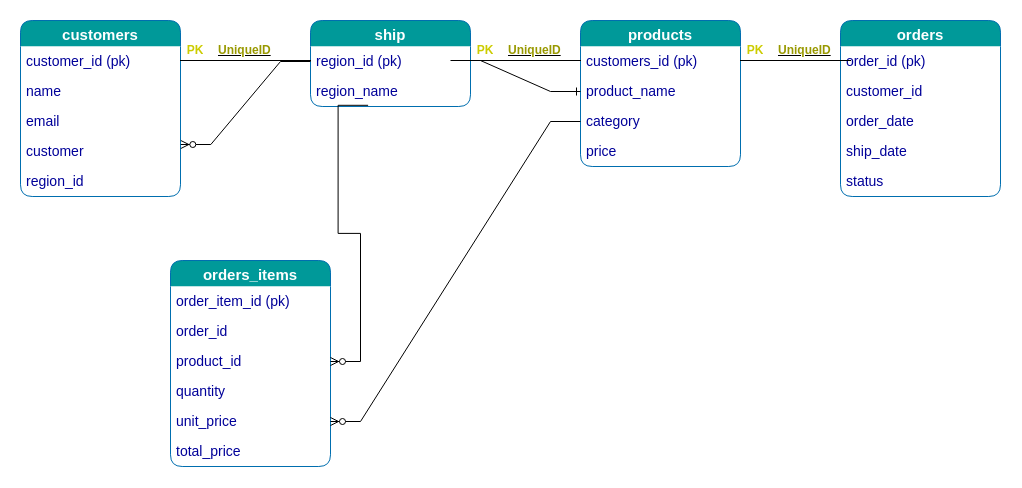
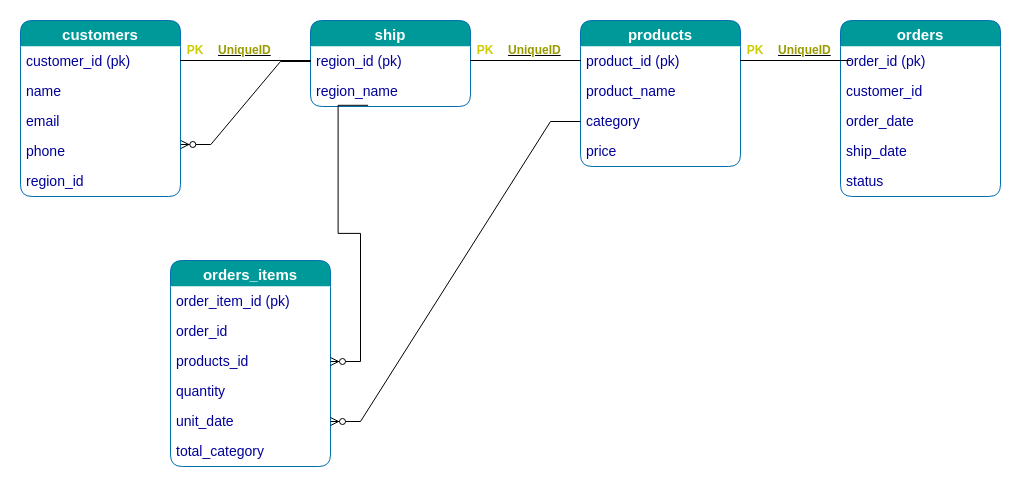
  <mxCell id="0" />
  <mxCell id="1" parent="0" />
  <mxCell id="2" value="ship" style="swimlane;fontStyle=1;childLayout=stackLayout;horizontal=1;startSize=26;horizontalStack=0;resizeParent=1;resizeParentMax=0;resizeLast=0;collapsible=1;marginBottom=0;align=center;fontSize=15;swimlaneFillColor=#FFFFFF;swimlaneLine=0;rounded=1;shadow=0;fillColor=#009999;fontColor=#ffffff;strokeColor=#006EAF;" vertex="1" parent="1"><mxGeometry x="310" y="20" width="160" height="86" as="geometry" /></mxCell>
  <mxCell id="3" value="&lt;font style=&quot;color: rgb(0, 0, 153);&quot;&gt;region_id (pk)&lt;/font&gt;" style="text;strokeColor=none;fillColor=none;spacingLeft=4;spacingRight=4;overflow=hidden;rotatable=0;points=[[0,0.5],[1,0.5]];portConstraint=eastwest;fontSize=14;whiteSpace=wrap;html=1;" vertex="1" parent="2"><mxGeometry y="26" width="160" height="30" as="geometry" /></mxCell>
  <mxCell id="4" value="&lt;font style=&quot;color: rgb(0, 0, 153);&quot;&gt;region_name&lt;/font&gt;" style="text;strokeColor=none;fillColor=none;spacingLeft=4;spacingRight=4;overflow=hidden;rotatable=0;points=[[0,0.5],[1,0.5]];portConstraint=eastwest;fontSize=14;whiteSpace=wrap;html=1;" vertex="1" parent="2"><mxGeometry y="56" width="160" height="30" as="geometry" /></mxCell>
  <mxCell id="5" value="customers" style="swimlane;fontStyle=1;childLayout=stackLayout;horizontal=1;startSize=26;horizontalStack=0;resizeParent=1;resizeParentMax=0;resizeLast=0;collapsible=1;marginBottom=0;align=center;fontSize=15;swimlaneFillColor=#FFFFFF;swimlaneLine=0;rounded=1;shadow=0;fillColor=#009999;fontColor=#FFFFFF;strokeColor=#006EAF;" vertex="1" parent="1"><mxGeometry x="20" y="20" width="160" height="176" as="geometry" /></mxCell>
  <mxCell id="6" value="&lt;font color=&quot;#000099&quot;&gt;customer_id (pk)&lt;/font&gt;&lt;div&gt;&lt;font color=&quot;#000099&quot;&gt;&lt;br&gt;&lt;/font&gt;&lt;/div&gt;" style="text;strokeColor=none;fillColor=none;spacingLeft=4;spacingRight=4;overflow=hidden;rotatable=0;points=[[0,0.5],[1,0.5]];portConstraint=eastwest;fontSize=14;whiteSpace=wrap;html=1;" vertex="1" parent="5"><mxGeometry y="26" width="160" height="30" as="geometry" /></mxCell>
  <mxCell id="7" value="&lt;font style=&quot;color: rgb(0, 0, 153);&quot;&gt;name&lt;/font&gt;" style="text;strokeColor=none;fillColor=none;spacingLeft=4;spacingRight=4;overflow=hidden;rotatable=0;points=[[0,0.5],[1,0.5]];portConstraint=eastwest;fontSize=14;whiteSpace=wrap;html=1;" vertex="1" parent="5"><mxGeometry y="56" width="160" height="30" as="geometry" /></mxCell>
  <mxCell id="8" value="&lt;font style=&quot;color: rgb(0, 0, 153);&quot;&gt;email&lt;/font&gt;" style="text;strokeColor=none;fillColor=none;spacingLeft=4;spacingRight=4;overflow=hidden;rotatable=0;points=[[0,0.5],[1,0.5]];portConstraint=eastwest;fontSize=14;whiteSpace=wrap;html=1;" vertex="1" parent="5"><mxGeometry y="86" width="160" height="30" as="geometry" /></mxCell>
- <mxCell id="9" value="&lt;font style=&quot;color: rgb(0, 0, 153);&quot;&gt;customer&lt;/font&gt;" style="text;strokeColor=none;fillColor=none;spacingLeft=4;spacingRight=4;overflow=hidden;rotatable=0;points=[[0,0.5],[1,0.5]];portConstraint=eastwest;fontSize=14;whiteSpace=wrap;html=1;" vertex="1" parent="5"><mxGeometry y="116" width="160" height="30" as="geometry" /></mxCell>
+ <mxCell id="9" value="&lt;font style=&quot;color: rgb(0, 0, 153);&quot;&gt;phone&lt;/font&gt;" style="text;strokeColor=none;fillColor=none;spacingLeft=4;spacingRight=4;overflow=hidden;rotatable=0;points=[[0,0.5],[1,0.5]];portConstraint=eastwest;fontSize=14;whiteSpace=wrap;html=1;" vertex="1" parent="5"><mxGeometry y="116" width="160" height="30" as="geometry" /></mxCell>
  <mxCell id="10" value="&lt;font style=&quot;color: rgb(0, 0, 153);&quot;&gt;region_id&lt;/font&gt;" style="text;strokeColor=none;fillColor=none;spacingLeft=4;spacingRight=4;overflow=hidden;rotatable=0;points=[[0,0.5],[1,0.5]];portConstraint=eastwest;fontSize=14;whiteSpace=wrap;html=1;" vertex="1" parent="5"><mxGeometry y="146" width="160" height="30" as="geometry" /></mxCell>
  <mxCell id="11" value="products" style="swimlane;fontStyle=1;childLayout=stackLayout;horizontal=1;startSize=26;horizontalStack=0;resizeParent=1;resizeParentMax=0;resizeLast=0;collapsible=1;marginBottom=0;align=center;fontSize=15;swimlaneFillColor=#FFFFFF;swimlaneLine=0;rounded=1;shadow=0;fillColor=#009999;fontColor=#ffffff;strokeColor=#006EAF;" vertex="1" parent="1"><mxGeometry x="580" y="20" width="160" height="146" as="geometry" /></mxCell>
- <mxCell id="12" value="&lt;font color=&quot;#000099&quot;&gt;customers_id (pk)&lt;/font&gt;&lt;div&gt;&lt;font color=&quot;#000099&quot;&gt;&lt;br&gt;&lt;/font&gt;&lt;/div&gt;" style="text;strokeColor=none;fillColor=none;spacingLeft=4;spacingRight=4;overflow=hidden;rotatable=0;points=[[0,0.5],[1,0.5]];portConstraint=eastwest;fontSize=14;whiteSpace=wrap;html=1;" vertex="1" parent="11"><mxGeometry y="26" width="160" height="30" as="geometry" /></mxCell>
+ <mxCell id="12" value="&lt;font color=&quot;#000099&quot;&gt;product_id (pk)&lt;/font&gt;&lt;div&gt;&lt;font color=&quot;#000099&quot;&gt;&lt;br&gt;&lt;/font&gt;&lt;/div&gt;" style="text;strokeColor=none;fillColor=none;spacingLeft=4;spacingRight=4;overflow=hidden;rotatable=0;points=[[0,0.5],[1,0.5]];portConstraint=eastwest;fontSize=14;whiteSpace=wrap;html=1;" vertex="1" parent="11"><mxGeometry y="26" width="160" height="30" as="geometry" /></mxCell>
  <mxCell id="13" value="&lt;font style=&quot;color: rgb(0, 0, 153);&quot;&gt;product_name&lt;/font&gt;" style="text;strokeColor=none;fillColor=none;spacingLeft=4;spacingRight=4;overflow=hidden;rotatable=0;points=[[0,0.5],[1,0.5]];portConstraint=eastwest;fontSize=14;whiteSpace=wrap;html=1;" vertex="1" parent="11"><mxGeometry y="56" width="160" height="30" as="geometry" /></mxCell>
  <mxCell id="14" value="&lt;font color=&quot;#000099&quot;&gt;category&lt;/font&gt;" style="text;strokeColor=none;fillColor=none;spacingLeft=4;spacingRight=4;overflow=hidden;rotatable=0;points=[[0,0.5],[1,0.5]];portConstraint=eastwest;fontSize=14;whiteSpace=wrap;html=1;" vertex="1" parent="11"><mxGeometry y="86" width="160" height="30" as="geometry" /></mxCell>
  <mxCell id="15" value="&lt;font color=&quot;#000099&quot;&gt;price&lt;/font&gt;" style="text;strokeColor=none;fillColor=none;spacingLeft=4;spacingRight=4;overflow=hidden;rotatable=0;points=[[0,0.5],[1,0.5]];portConstraint=eastwest;fontSize=14;whiteSpace=wrap;html=1;" vertex="1" parent="11"><mxGeometry y="116" width="160" height="30" as="geometry" /></mxCell>
  <mxCell id="16" value="orders" style="swimlane;fontStyle=1;childLayout=stackLayout;horizontal=1;startSize=26;horizontalStack=0;resizeParent=1;resizeParentMax=0;resizeLast=0;collapsible=1;marginBottom=0;align=center;fontSize=15;swimlaneFillColor=#FFFFFF;swimlaneLine=0;rounded=1;shadow=0;fillColor=#009999;fontColor=#FFFFFF;strokeColor=#006EAF;" vertex="1" parent="1"><mxGeometry x="840" y="20" width="160" height="176" as="geometry" /></mxCell>
  <mxCell id="17" value="&lt;font color=&quot;#000099&quot;&gt;order_id (pk)&lt;/font&gt;" style="text;strokeColor=none;fillColor=none;spacingLeft=4;spacingRight=4;overflow=hidden;rotatable=0;points=[[0,0.5],[1,0.5]];portConstraint=eastwest;fontSize=14;whiteSpace=wrap;html=1;" vertex="1" parent="16"><mxGeometry y="26" width="160" height="30" as="geometry" /></mxCell>
  <mxCell id="18" value="&lt;font color=&quot;#000099&quot;&gt;customer_id&lt;/font&gt;" style="text;strokeColor=none;fillColor=none;spacingLeft=4;spacingRight=4;overflow=hidden;rotatable=0;points=[[0,0.5],[1,0.5]];portConstraint=eastwest;fontSize=14;whiteSpace=wrap;html=1;" vertex="1" parent="16"><mxGeometry y="56" width="160" height="30" as="geometry" /></mxCell>
  <mxCell id="19" value="&lt;font color=&quot;#000099&quot;&gt;order_date&lt;/font&gt;" style="text;strokeColor=none;fillColor=none;spacingLeft=4;spacingRight=4;overflow=hidden;rotatable=0;points=[[0,0.5],[1,0.5]];portConstraint=eastwest;fontSize=14;whiteSpace=wrap;html=1;" vertex="1" parent="16"><mxGeometry y="86" width="160" height="30" as="geometry" /></mxCell>
  <mxCell id="20" value="&lt;font color=&quot;#000099&quot;&gt;ship_date&lt;/font&gt;" style="text;strokeColor=none;fillColor=none;spacingLeft=4;spacingRight=4;overflow=hidden;rotatable=0;points=[[0,0.5],[1,0.5]];portConstraint=eastwest;fontSize=14;whiteSpace=wrap;html=1;" vertex="1" parent="16"><mxGeometry y="116" width="160" height="30" as="geometry" /></mxCell>
  <mxCell id="21" value="&lt;font color=&quot;#000099&quot;&gt;status&lt;/font&gt;" style="text;strokeColor=none;fillColor=none;spacingLeft=4;spacingRight=4;overflow=hidden;rotatable=0;points=[[0,0.5],[1,0.5]];portConstraint=eastwest;fontSize=14;whiteSpace=wrap;html=1;" vertex="1" parent="16"><mxGeometry y="146" width="160" height="30" as="geometry" /></mxCell>
  <mxCell id="22" value="orders_items" style="swimlane;fontStyle=1;childLayout=stackLayout;horizontal=1;startSize=26;horizontalStack=0;resizeParent=1;resizeParentMax=0;resizeLast=0;collapsible=1;marginBottom=0;align=center;fontSize=15;swimlaneFillColor=#FFFFFF;swimlaneLine=0;rounded=1;shadow=0;fillColor=#009999;fontColor=#FFFFFF;strokeColor=#006EAF;" vertex="1" parent="1"><mxGeometry x="170" y="260" width="160" height="206" as="geometry" /></mxCell>
  <mxCell id="23" value="&lt;font color=&quot;#000099&quot;&gt;order_item_id (pk)&lt;/font&gt;" style="text;strokeColor=none;fillColor=none;spacingLeft=4;spacingRight=4;overflow=hidden;rotatable=0;points=[[0,0.5],[1,0.5]];portConstraint=eastwest;fontSize=14;whiteSpace=wrap;html=1;" vertex="1" parent="22"><mxGeometry y="26" width="160" height="30" as="geometry" /></mxCell>
  <mxCell id="24" value="&lt;font color=&quot;#000099&quot;&gt;order_id&lt;/font&gt;" style="text;strokeColor=none;fillColor=none;spacingLeft=4;spacingRight=4;overflow=hidden;rotatable=0;points=[[0,0.5],[1,0.5]];portConstraint=eastwest;fontSize=14;whiteSpace=wrap;html=1;" vertex="1" parent="22"><mxGeometry y="56" width="160" height="30" as="geometry" /></mxCell>
- <mxCell id="25" value="&lt;font color=&quot;#000099&quot;&gt;product_id&lt;/font&gt;" style="text;strokeColor=none;fillColor=none;spacingLeft=4;spacingRight=4;overflow=hidden;rotatable=0;points=[[0,0.5],[1,0.5]];portConstraint=eastwest;fontSize=14;whiteSpace=wrap;html=1;" vertex="1" parent="22"><mxGeometry y="86" width="160" height="30" as="geometry" /></mxCell>
+ <mxCell id="25" value="&lt;font color=&quot;#000099&quot;&gt;products_id&lt;/font&gt;" style="text;strokeColor=none;fillColor=none;spacingLeft=4;spacingRight=4;overflow=hidden;rotatable=0;points=[[0,0.5],[1,0.5]];portConstraint=eastwest;fontSize=14;whiteSpace=wrap;html=1;" vertex="1" parent="22"><mxGeometry y="86" width="160" height="30" as="geometry" /></mxCell>
  <mxCell id="26" value="&lt;font color=&quot;#000099&quot;&gt;quantity&lt;/font&gt;" style="text;strokeColor=none;fillColor=none;spacingLeft=4;spacingRight=4;overflow=hidden;rotatable=0;points=[[0,0.5],[1,0.5]];portConstraint=eastwest;fontSize=14;whiteSpace=wrap;html=1;" vertex="1" parent="22"><mxGeometry y="116" width="160" height="30" as="geometry" /></mxCell>
- <mxCell id="27" value="&lt;font color=&quot;#000099&quot;&gt;unit_price&lt;/font&gt;" style="text;strokeColor=none;fillColor=none;spacingLeft=4;spacingRight=4;overflow=hidden;rotatable=0;points=[[0,0.5],[1,0.5]];portConstraint=eastwest;fontSize=14;whiteSpace=wrap;html=1;" vertex="1" parent="22"><mxGeometry y="146" width="160" height="30" as="geometry" /></mxCell>
- <mxCell id="28" value="&lt;font style=&quot;color: rgb(0, 0, 153);&quot;&gt;total_price&lt;/font&gt;" style="text;strokeColor=none;fillColor=none;spacingLeft=4;spacingRight=4;overflow=hidden;rotatable=0;points=[[0,0.5],[1,0.5]];portConstraint=eastwest;fontSize=14;whiteSpace=wrap;html=1;" vertex="1" parent="22"><mxGeometry y="176" width="160" height="30" as="geometry" /></mxCell>
+ <mxCell id="27" value="&lt;font color=&quot;#000099&quot;&gt;unit_date&lt;/font&gt;" style="text;strokeColor=none;fillColor=none;spacingLeft=4;spacingRight=4;overflow=hidden;rotatable=0;points=[[0,0.5],[1,0.5]];portConstraint=eastwest;fontSize=14;whiteSpace=wrap;html=1;" vertex="1" parent="22"><mxGeometry y="146" width="160" height="30" as="geometry" /></mxCell>
+ <mxCell id="28" value="&lt;font style=&quot;color: rgb(0, 0, 153);&quot;&gt;total_category&lt;/font&gt;" style="text;strokeColor=none;fillColor=none;spacingLeft=4;spacingRight=4;overflow=hidden;rotatable=0;points=[[0,0.5],[1,0.5]];portConstraint=eastwest;fontSize=14;whiteSpace=wrap;html=1;" vertex="1" parent="22"><mxGeometry y="176" width="160" height="30" as="geometry" /></mxCell>
  <mxCell id="29" value="" style="shape=table;startSize=0;container=1;collapsible=1;childLayout=tableLayout;fixedRows=1;rowLines=0;fontStyle=0;align=center;resizeLast=1;strokeColor=none;fillColor=none;collapsible=0;fontColor=#FF1ACF;dashed=1;dashPattern=8 8;" vertex="1" parent="1"><mxGeometry x="180" y="40" width="130" height="20" as="geometry" /></mxCell>
  <mxCell id="30" value="" style="shape=tableRow;horizontal=0;startSize=0;swimlaneHead=0;swimlaneBody=0;fillColor=none;collapsible=0;dropTarget=0;points=[[0,0.5],[1,0.5]];portConstraint=eastwest;top=0;left=0;right=0;bottom=1;" vertex="1" parent="29"><mxGeometry width="130" height="20" as="geometry" /></mxCell>
  <mxCell id="31" value="&lt;font style=&quot;color: rgb(204, 204, 0);&quot;&gt;PK&lt;/font&gt;" style="shape=partialRectangle;connectable=0;fillColor=none;top=0;left=0;bottom=0;right=0;fontStyle=1;overflow=hidden;whiteSpace=wrap;html=1;" vertex="1" parent="30"><mxGeometry width="30" height="20" as="geometry"><mxRectangle width="30" height="20" as="alternateBounds" /></mxGeometry></mxCell>
  <mxCell id="32" value="&lt;font style=&quot;color: rgb(153, 153, 0);&quot;&gt;UniqueID&lt;/font&gt;" style="shape=partialRectangle;connectable=0;fillColor=none;top=0;left=0;bottom=0;right=0;align=left;spacingLeft=6;fontStyle=5;overflow=hidden;whiteSpace=wrap;html=1;" vertex="1" parent="30"><mxGeometry x="30" width="100" height="20" as="geometry"><mxRectangle width="100" height="20" as="alternateBounds" /></mxGeometry></mxCell>
  <mxCell id="33" value="" style="edgeStyle=entityRelationEdgeStyle;fontSize=12;html=1;endArrow=ERzeroToMany;endFill=1;rounded=0;exitX=0;exitY=0.5;exitDx=0;exitDy=0;entryX=1.002;entryY=0.267;entryDx=0;entryDy=0;entryPerimeter=0;" edge="1" parent="1" source="3" target="9"><mxGeometry width="100" height="100" relative="1" as="geometry"><mxPoint x="80" y="236" as="sourcePoint" /><mxPoint x="290" y="160" as="targetPoint" /><Array as="points"><mxPoint x="200" y="120" /><mxPoint x="180" y="120" /></Array></mxGeometry></mxCell>
  <mxCell id="34" value="" style="edgeStyle=entityRelationEdgeStyle;fontSize=12;html=1;endArrow=ERzeroToMany;endFill=1;rounded=0;entryX=1;entryY=0.5;entryDx=0;entryDy=0;exitX=0.36;exitY=0.96;exitDx=0;exitDy=0;exitPerimeter=0;" edge="1" parent="1" source="4" target="25"><mxGeometry width="100" height="100" relative="1" as="geometry"><mxPoint x="500" y="240" as="sourcePoint" /><mxPoint x="370" y="323" as="targetPoint" /><Array as="points"><mxPoint x="430" y="90" /><mxPoint x="430" y="100" /><mxPoint x="390" y="299" /><mxPoint x="370" y="299" /></Array></mxGeometry></mxCell>
  <mxCell id="35" value="" style="shape=table;startSize=0;container=1;collapsible=1;childLayout=tableLayout;fixedRows=1;rowLines=0;fontStyle=0;align=center;resizeLast=1;strokeColor=none;fillColor=none;collapsible=0;fontColor=#FF1ACF;dashed=1;dashPattern=8 8;" vertex="1" parent="1"><mxGeometry x="470" y="40" width="110" height="20" as="geometry" /></mxCell>
  <mxCell id="36" value="" style="shape=tableRow;horizontal=0;startSize=0;swimlaneHead=0;swimlaneBody=0;fillColor=none;collapsible=0;dropTarget=0;points=[[0,0.5],[1,0.5]];portConstraint=eastwest;top=0;left=0;right=0;bottom=1;" vertex="1" parent="35"><mxGeometry width="110" height="20" as="geometry" /></mxCell>
  <mxCell id="37" value="&lt;font style=&quot;color: rgb(204, 204, 0);&quot;&gt;PK&lt;/font&gt;" style="shape=partialRectangle;connectable=0;fillColor=none;top=0;left=0;bottom=0;right=0;fontStyle=1;overflow=hidden;whiteSpace=wrap;html=1;" vertex="1" parent="36"><mxGeometry width="30" height="20" as="geometry"><mxRectangle width="30" height="20" as="alternateBounds" /></mxGeometry></mxCell>
  <mxCell id="38" value="&lt;font style=&quot;color: rgb(153, 153, 0);&quot;&gt;UniqueID&lt;/font&gt;" style="shape=partialRectangle;connectable=0;fillColor=none;top=0;left=0;bottom=0;right=0;align=left;spacingLeft=6;fontStyle=5;overflow=hidden;whiteSpace=wrap;html=1;" vertex="1" parent="36"><mxGeometry x="30" width="80" height="20" as="geometry"><mxRectangle width="80" height="20" as="alternateBounds" /></mxGeometry></mxCell>
  <mxCell id="39" value="" style="shape=table;startSize=0;container=1;collapsible=1;childLayout=tableLayout;fixedRows=1;rowLines=0;fontStyle=0;align=center;resizeLast=1;strokeColor=none;fillColor=none;collapsible=0;fontColor=#FF1ACF;dashed=1;dashPattern=8 8;" vertex="1" parent="1"><mxGeometry x="740" y="40" width="110" height="20" as="geometry" /></mxCell>
  <mxCell id="40" value="" style="shape=tableRow;horizontal=0;startSize=0;swimlaneHead=0;swimlaneBody=0;fillColor=none;collapsible=0;dropTarget=0;points=[[0,0.5],[1,0.5]];portConstraint=eastwest;top=0;left=0;right=0;bottom=1;" vertex="1" parent="39"><mxGeometry width="110" height="20" as="geometry" /></mxCell>
  <mxCell id="41" value="&lt;font style=&quot;color: rgb(204, 204, 0);&quot;&gt;PK&lt;/font&gt;" style="shape=partialRectangle;connectable=0;fillColor=none;top=0;left=0;bottom=0;right=0;fontStyle=1;overflow=hidden;whiteSpace=wrap;html=1;" vertex="1" parent="40"><mxGeometry width="30" height="20" as="geometry"><mxRectangle width="30" height="20" as="alternateBounds" /></mxGeometry></mxCell>
  <mxCell id="42" value="&lt;font style=&quot;color: rgb(153, 153, 0);&quot;&gt;UniqueID&lt;/font&gt;" style="shape=partialRectangle;connectable=0;fillColor=none;top=0;left=0;bottom=0;right=0;align=left;spacingLeft=6;fontStyle=5;overflow=hidden;whiteSpace=wrap;html=1;" vertex="1" parent="40"><mxGeometry x="30" width="80" height="20" as="geometry"><mxRectangle width="80" height="20" as="alternateBounds" /></mxGeometry></mxCell>
  <mxCell id="43" value="" style="edgeStyle=entityRelationEdgeStyle;fontSize=12;html=1;endArrow=ERzeroToMany;endFill=1;rounded=0;entryX=1;entryY=0.5;entryDx=0;entryDy=0;" edge="1" parent="1" source="14" target="27"><mxGeometry width="100" height="100" relative="1" as="geometry"><mxPoint x="580" y="120" as="sourcePoint" /><mxPoint x="734" y="531" as="targetPoint" /><Array as="points"><mxPoint x="622" y="182" /><mxPoint x="642" y="182" /><mxPoint x="682" y="381" /><mxPoint x="682" y="391" /></Array></mxGeometry></mxCell>
- <mxCell id="44" value="" style="edgeStyle=entityRelationEdgeStyle;fontSize=12;html=1;endArrow=ERone;endFill=1;rounded=0;exitX=0.875;exitY=0.467;exitDx=0;exitDy=0;exitPerimeter=0;entryX=0;entryY=0.5;entryDx=0;entryDy=0;" edge="1" parent="1" source="3" target="13"><mxGeometry width="100" height="100" relative="1" as="geometry"><mxPoint x="530" y="370" as="sourcePoint" /><mxPoint x="630" y="270" as="targetPoint" /></mxGeometry></mxCell>
